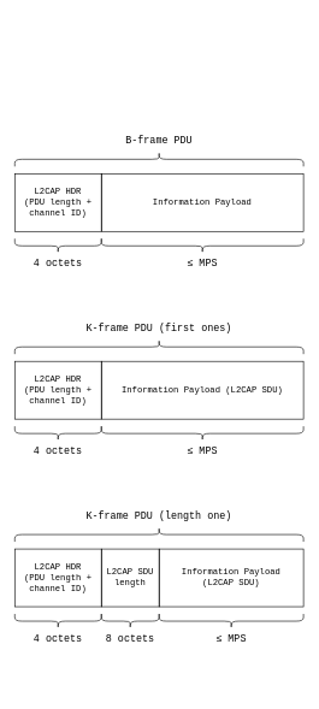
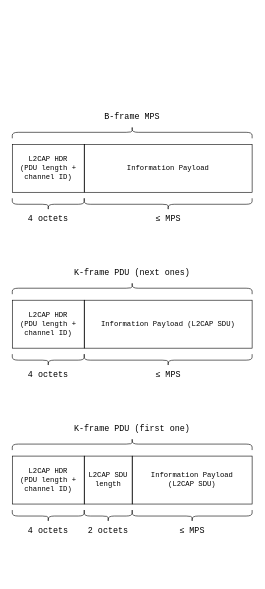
  <mxCell id="0" />
  <mxCell id="1" parent="0" />
  <mxCell id="2" value="&lt;div&gt;L2CAP HDR&lt;/div&gt;&lt;div&gt;(PDU length + channel ID)&lt;br&gt;&lt;/div&gt;" style="whiteSpace=wrap;html=1;fontFamily=Courier New;fillColor=none;" parent="1" vertex="1"><mxGeometry x="20" y="240" width="120" height="80" as="geometry" /></mxCell>
  <mxCell id="3" value="Information Payload" style="whiteSpace=wrap;html=1;fontFamily=Courier New;fillColor=none;" parent="1" vertex="1"><mxGeometry x="140" y="240" width="280" height="80" as="geometry" /></mxCell>
  <mxCell id="4" value="" style="shape=curlyBracket;whiteSpace=wrap;html=1;rounded=1;labelPosition=left;verticalLabelPosition=middle;align=right;verticalAlign=middle;rotation=90;" parent="1" vertex="1"><mxGeometry x="210" y="20" width="20" height="400" as="geometry" /></mxCell>
- <mxCell id="5" value="B-frame PDU" style="text;html=1;align=center;verticalAlign=middle;whiteSpace=wrap;rounded=0;fontSize=14;fontFamily=Courier New;" parent="1" vertex="1"><mxGeometry x="20" y="180" width="400" height="30" as="geometry" /></mxCell>
+ <mxCell id="5" value="B-frame MPS" style="text;html=1;align=center;verticalAlign=middle;whiteSpace=wrap;rounded=0;fontSize=14;fontFamily=Courier New;" parent="1" vertex="1"><mxGeometry x="20" y="180" width="400" height="30" as="geometry" /></mxCell>
  <mxCell id="6" value="" style="shape=curlyBracket;whiteSpace=wrap;html=1;rounded=1;flipH=1;labelPosition=right;verticalLabelPosition=middle;align=left;verticalAlign=middle;rotation=90;" parent="1" vertex="1"><mxGeometry x="70" y="280" width="20" height="120" as="geometry" /></mxCell>
  <mxCell id="7" value="4 octets" style="text;html=1;align=center;verticalAlign=middle;whiteSpace=wrap;rounded=0;fontSize=14;fontFamily=Courier New;" parent="1" vertex="1"><mxGeometry x="20" y="350" width="120" height="30" as="geometry" /></mxCell>
  <mxCell id="8" value="" style="shape=curlyBracket;whiteSpace=wrap;html=1;rounded=1;flipH=1;labelPosition=right;verticalLabelPosition=middle;align=left;verticalAlign=middle;rotation=90;" parent="1" vertex="1"><mxGeometry x="270" y="200" width="20" height="280" as="geometry" /></mxCell>
  <mxCell id="9" value="≤ MPS" style="text;html=1;align=center;verticalAlign=middle;whiteSpace=wrap;rounded=0;fontSize=14;fontFamily=Courier New;" parent="1" vertex="1"><mxGeometry x="140" y="350" width="280" height="30" as="geometry" /></mxCell>
  <mxCell id="10" value="&lt;div&gt;L2CAP HDR&lt;/div&gt;&lt;div&gt;(PDU length + channel ID)&lt;br&gt;&lt;/div&gt;" style="whiteSpace=wrap;html=1;fontFamily=Courier New;fillColor=none;" parent="1" vertex="1"><mxGeometry x="20" y="500" width="120" height="80" as="geometry" /></mxCell>
  <mxCell id="11" value="Information Payload (L2CAP SDU)" style="whiteSpace=wrap;html=1;fontFamily=Courier New;fillColor=none;" parent="1" vertex="1"><mxGeometry x="140" y="500" width="280" height="80" as="geometry" /></mxCell>
  <mxCell id="12" value="" style="shape=curlyBracket;whiteSpace=wrap;html=1;rounded=1;labelPosition=left;verticalLabelPosition=middle;align=right;verticalAlign=middle;rotation=90;" parent="1" vertex="1"><mxGeometry x="210" y="280" width="20" height="400" as="geometry" /></mxCell>
- <mxCell id="13" value="K-frame PDU (first ones)" style="text;html=1;align=center;verticalAlign=middle;whiteSpace=wrap;rounded=0;fontSize=14;fontFamily=Courier New;" parent="1" vertex="1"><mxGeometry x="20" y="440" width="400" height="30" as="geometry" /></mxCell>
+ <mxCell id="13" value="K-frame PDU (next ones)" style="text;html=1;align=center;verticalAlign=middle;whiteSpace=wrap;rounded=0;fontSize=14;fontFamily=Courier New;" parent="1" vertex="1"><mxGeometry x="20" y="440" width="400" height="30" as="geometry" /></mxCell>
  <mxCell id="14" value="" style="shape=curlyBracket;whiteSpace=wrap;html=1;rounded=1;flipH=1;labelPosition=right;verticalLabelPosition=middle;align=left;verticalAlign=middle;rotation=90;" parent="1" vertex="1"><mxGeometry x="70" y="540" width="20" height="120" as="geometry" /></mxCell>
  <mxCell id="15" value="4 octets" style="text;html=1;align=center;verticalAlign=middle;whiteSpace=wrap;rounded=0;fontSize=14;fontFamily=Courier New;" parent="1" vertex="1"><mxGeometry x="20" y="610" width="120" height="30" as="geometry" /></mxCell>
  <mxCell id="16" value="" style="shape=curlyBracket;whiteSpace=wrap;html=1;rounded=1;flipH=1;labelPosition=right;verticalLabelPosition=middle;align=left;verticalAlign=middle;rotation=90;" parent="1" vertex="1"><mxGeometry x="270" y="460" width="20" height="280" as="geometry" /></mxCell>
  <mxCell id="17" value="≤ MPS" style="text;html=1;align=center;verticalAlign=middle;whiteSpace=wrap;rounded=0;fontSize=14;fontFamily=Courier New;" parent="1" vertex="1"><mxGeometry x="140" y="610" width="280" height="30" as="geometry" /></mxCell>
  <mxCell id="18" value="&lt;div&gt;L2CAP HDR&lt;/div&gt;&lt;div&gt;(PDU length + channel ID)&lt;br&gt;&lt;/div&gt;" style="whiteSpace=wrap;html=1;fontFamily=Courier New;fillColor=none;" parent="1" vertex="1"><mxGeometry x="20" y="760" width="120" height="80" as="geometry" /></mxCell>
  <mxCell id="19" value="Information Payload&lt;br&gt;(L2CAP SDU)" style="whiteSpace=wrap;html=1;fontFamily=Courier New;fillColor=none;" parent="1" vertex="1"><mxGeometry x="220" y="760" width="200" height="80" as="geometry" /></mxCell>
  <mxCell id="20" value="" style="shape=curlyBracket;whiteSpace=wrap;html=1;rounded=1;labelPosition=left;verticalLabelPosition=middle;align=right;verticalAlign=middle;rotation=90;" parent="1" vertex="1"><mxGeometry x="210" y="540" width="20" height="400" as="geometry" /></mxCell>
- <mxCell id="21" value="K-frame PDU (length one)" style="text;html=1;align=center;verticalAlign=middle;whiteSpace=wrap;rounded=0;fontSize=14;fontFamily=Courier New;" parent="1" vertex="1"><mxGeometry x="20" y="700" width="400" height="30" as="geometry" /></mxCell>
+ <mxCell id="21" value="K-frame PDU (first one)" style="text;html=1;align=center;verticalAlign=middle;whiteSpace=wrap;rounded=0;fontSize=14;fontFamily=Courier New;" parent="1" vertex="1"><mxGeometry x="20" y="700" width="400" height="30" as="geometry" /></mxCell>
  <mxCell id="22" value="" style="shape=curlyBracket;whiteSpace=wrap;html=1;rounded=1;flipH=1;labelPosition=right;verticalLabelPosition=middle;align=left;verticalAlign=middle;rotation=90;" parent="1" vertex="1"><mxGeometry x="70" y="800" width="20" height="120" as="geometry" /></mxCell>
  <mxCell id="23" value="4 octets" style="text;html=1;align=center;verticalAlign=middle;whiteSpace=wrap;rounded=0;fontSize=14;fontFamily=Courier New;" parent="1" vertex="1"><mxGeometry x="20" y="870" width="120" height="30" as="geometry" /></mxCell>
  <mxCell id="24" value="" style="shape=curlyBracket;whiteSpace=wrap;html=1;rounded=1;flipH=1;labelPosition=right;verticalLabelPosition=middle;align=left;verticalAlign=middle;rotation=90;" parent="1" vertex="1"><mxGeometry x="310" y="760" width="20" height="200" as="geometry" /></mxCell>
  <mxCell id="25" value="≤ MPS" style="text;html=1;align=center;verticalAlign=middle;whiteSpace=wrap;rounded=0;fontSize=14;fontFamily=Courier New;" parent="1" vertex="1"><mxGeometry x="220" y="870" width="200" height="30" as="geometry" /></mxCell>
  <mxCell id="26" value="L2CAP SDU length" style="whiteSpace=wrap;html=1;fontFamily=Courier New;fillColor=none;" parent="1" vertex="1"><mxGeometry x="140" y="760" width="80" height="80" as="geometry" /></mxCell>
  <mxCell id="27" value="" style="shape=curlyBracket;whiteSpace=wrap;html=1;rounded=1;flipH=1;labelPosition=right;verticalLabelPosition=middle;align=left;verticalAlign=middle;rotation=90;" parent="1" vertex="1"><mxGeometry x="170" y="820" width="20" height="80" as="geometry" /></mxCell>
- <mxCell id="28" value="8 octets" style="text;html=1;align=center;verticalAlign=middle;whiteSpace=wrap;rounded=0;fontSize=14;fontFamily=Courier New;" parent="1" vertex="1"><mxGeometry x="140" y="870" width="80" height="30" as="geometry" /></mxCell>
+ <mxCell id="28" value="2 octets" style="text;html=1;align=center;verticalAlign=middle;whiteSpace=wrap;rounded=0;fontSize=14;fontFamily=Courier New;" parent="1" vertex="1"><mxGeometry x="140" y="870" width="80" height="30" as="geometry" /></mxCell>
